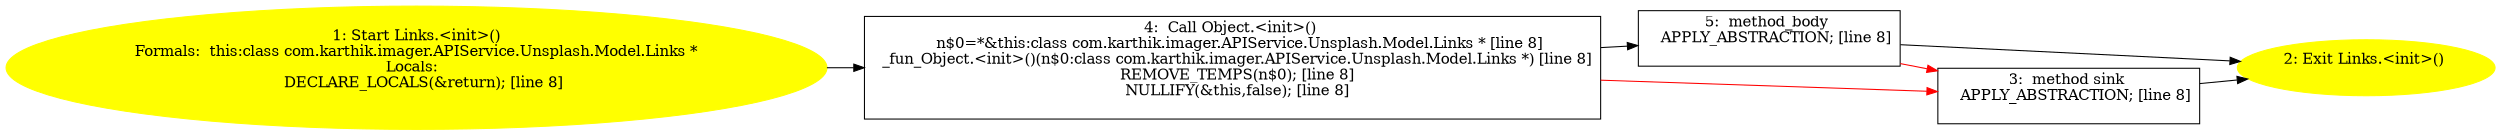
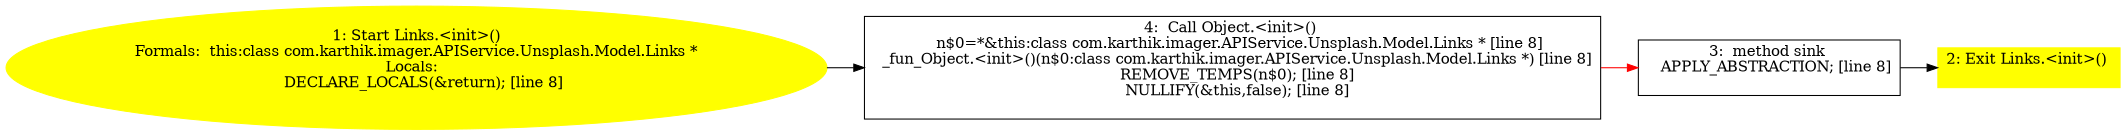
  digraph {
    fontname="DejaVu Serif"
    rankdir=LR
    node [fontname="DejaVu Serif" shape=box]
    edge [fontname="DejaVu Serif"]
-   n1 [label="5:  method_body \n   APPLY_ABSTRACTION; [line 8]\n "]
-   n2 [color=yellow label="2: Exit Links.<init>() \n  " style=filled shape=""]
+   n2 [color=yellow label="2: Exit Links.<init>() \n  " style=filled]
    n3 [label="3:  method sink \n   APPLY_ABSTRACTION; [line 8]\n "]
    n4 [label="4:  Call Object.<init>() \n   n$0=*&this:class com.karthik.imager.APIService.Unsplash.Model.Links * [line 8]\n  _fun_Object.<init>()(n$0:class com.karthik.imager.APIService.Unsplash.Model.Links *) [line 8]\n  REMOVE_TEMPS(n$0); [line 8]\n  NULLIFY(&this,false); [line 8]\n "]
    n5 [color=yellow label="1: Start Links.<init>()\nFormals:  this:class com.karthik.imager.APIService.Unsplash.Model.Links *\nLocals:  \n   DECLARE_LOCALS(&return); [line 8]\n " style=filled shape=""]
-   n1 -> n2
-   n1 -> n3 [color=red]
    n3 -> n2
-   n4 -> n1
    n4 -> n3 [color=red]
    n5 -> n4
  }
